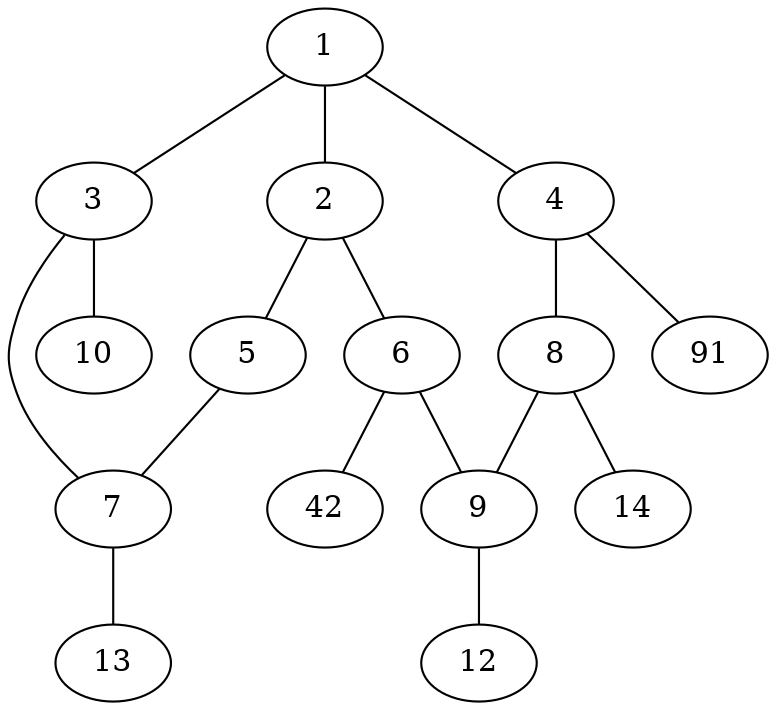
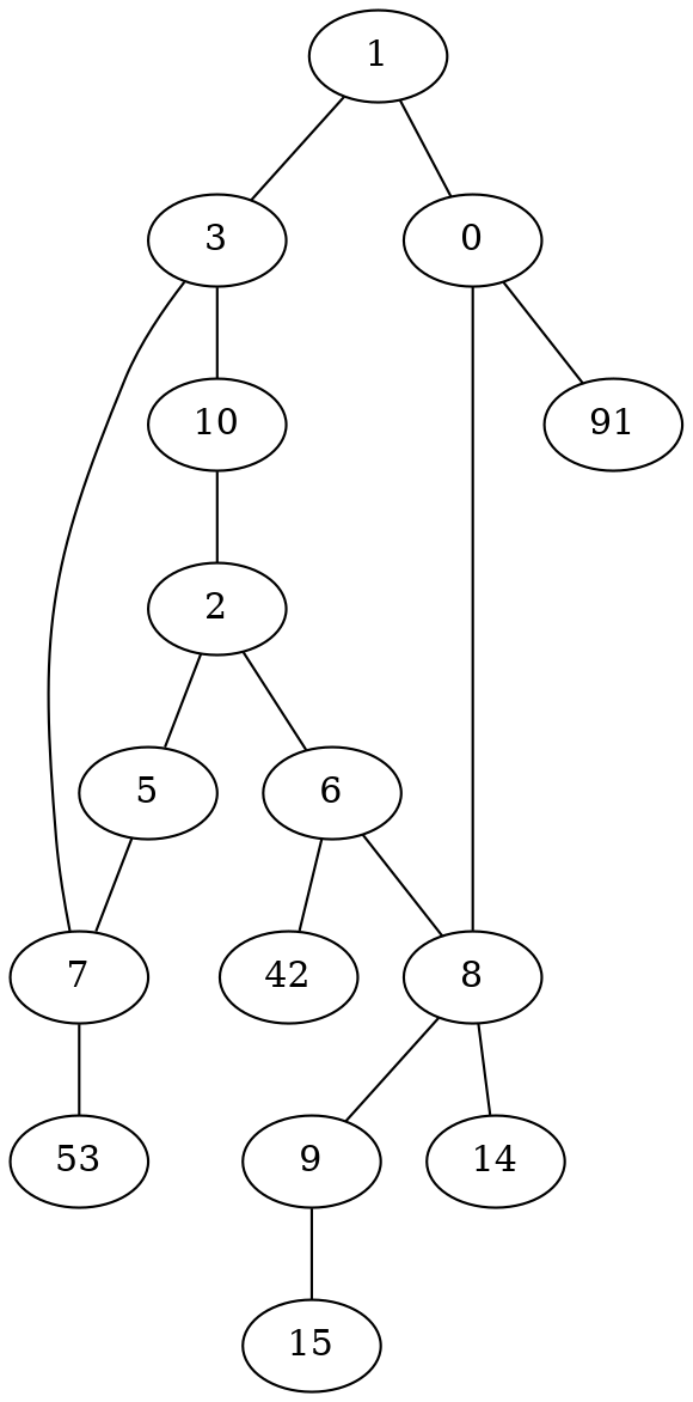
  graph {
    node [chem=C]
    edge [valence=1]
    1
    2
    3 [chem=N]
-   4
+   4 [label=0]
    5 [chem=N]
    6
    7
    10 [chem=H]
    8
    n10 [chem=H label=91]
    9
    n12 [chem=H label=42]
-   13 [chem=H]
+   13 [chem=H label=53]
    14 [chem=H]
-   15 [chem=H label=12]
-   1 -- 2 [valence=2]
+   15 [chem=H]
+   10 -- 2 [valence=2]
    1 -- 3
    1 -- 4
    2 -- 5
    2 -- 6
    3 -- 7
    3 -- 10
    4 -- 8 [valence=2]
    4 -- n10
    5 -- 7 [valence=2]
-   6 -- 9 [valence=2]
+   6 -- 8 [valence=2]
    6 -- n12
    7 -- 13
    8 -- 9
    8 -- 14
    9 -- 15
  }
